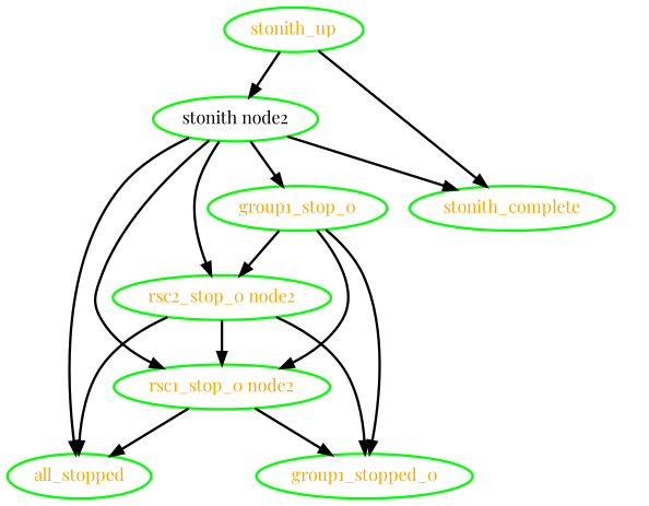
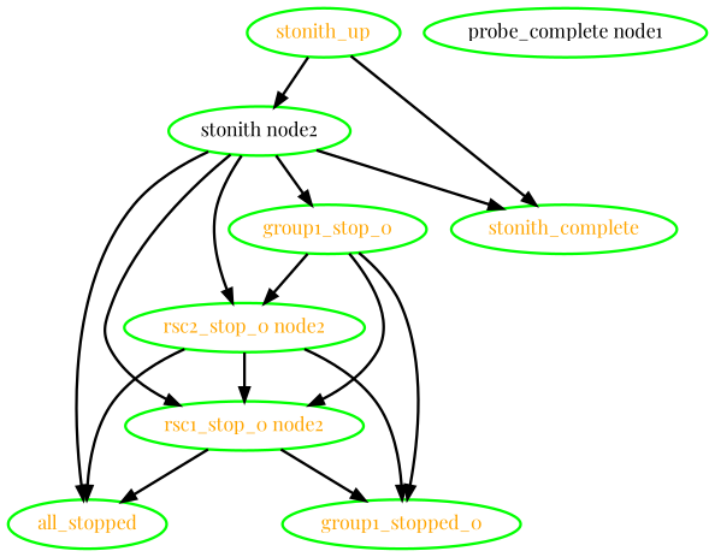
  digraph {
    fontname="Playfair Display"
    node [color=green fontcolor=orange style=bold fontname="Playfair Display"]
    edge [style=bold fontname="Playfair Display"]
    all_stopped
    group1_stop_0
    group1_stopped_0
    "rsc1_stop_0 node2"
    "rsc2_stop_0 node2"
+   "probe_complete node1" [fontcolor=black]
    "stonith node2" [fontcolor=black]
    stonith_complete
    stonith_up
    group1_stop_0 -> group1_stopped_0
    group1_stop_0 -> "rsc1_stop_0 node2"
    group1_stop_0 -> "rsc2_stop_0 node2"
    "rsc1_stop_0 node2" -> all_stopped
    "rsc1_stop_0 node2" -> group1_stopped_0
    "rsc2_stop_0 node2" -> all_stopped
    "rsc2_stop_0 node2" -> group1_stopped_0
    "rsc2_stop_0 node2" -> "rsc1_stop_0 node2"
    "stonith node2" -> all_stopped
    "stonith node2" -> group1_stop_0
    "stonith node2" -> "rsc1_stop_0 node2"
    "stonith node2" -> "rsc2_stop_0 node2"
    "stonith node2" -> stonith_complete
    stonith_up -> "stonith node2"
    stonith_up -> stonith_complete
  }
